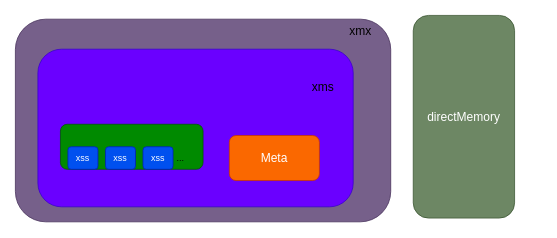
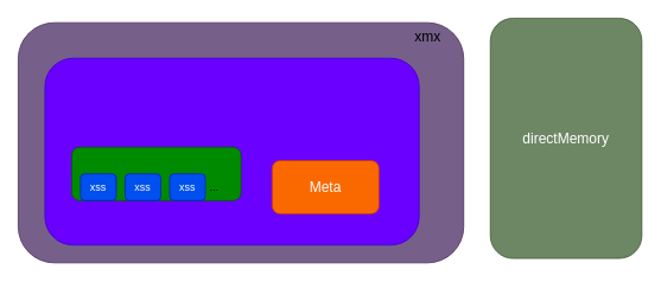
  <mxCell id="0" />
  <mxCell id="1" parent="0" />
  <mxCell id="2" value="" style="rounded=1;whiteSpace=wrap;html=1;fillColor=#76608a;strokeColor=#432D57;fontColor=#ffffff;" vertex="1" parent="1"><mxGeometry x="20" y="25" width="500" height="270" as="geometry" /></mxCell>
  <mxCell id="3" value="" style="rounded=1;whiteSpace=wrap;html=1;fillColor=#6a00ff;strokeColor=#3700CC;fontColor=#ffffff;" vertex="1" parent="1"><mxGeometry x="50" y="65" width="420" height="210" as="geometry" /></mxCell>
  <mxCell id="4" value="&lt;font style=&quot;font-size: 16px&quot;&gt;xmx&lt;/font&gt;" style="text;html=1;strokeColor=none;fillColor=none;align=center;verticalAlign=middle;whiteSpace=wrap;rounded=0;" vertex="1" parent="1"><mxGeometry x="460" y="30" width="40" height="20" as="geometry" /></mxCell>
- <mxCell id="5" value="&lt;font style=&quot;font-size: 16px&quot;&gt;xms&lt;/font&gt;" style="text;html=1;strokeColor=none;fillColor=none;align=center;verticalAlign=middle;whiteSpace=wrap;rounded=0;" vertex="1" parent="1"><mxGeometry x="410" y="105" width="40" height="20" as="geometry" /></mxCell>
  <mxCell id="6" value="" style="rounded=1;whiteSpace=wrap;html=1;fillColor=#008a00;strokeColor=#005700;fontColor=#ffffff;" vertex="1" parent="1"><mxGeometry x="80" y="165" width="190" height="60" as="geometry" /></mxCell>
  <mxCell id="7" value="&lt;font style=&quot;font-size: 16px&quot;&gt;Meta&lt;/font&gt;" style="rounded=1;whiteSpace=wrap;html=1;fillColor=#fa6800;strokeColor=#C73500;fontColor=#ffffff;" vertex="1" parent="1"><mxGeometry x="305" y="180" width="120" height="60" as="geometry" /></mxCell>
  <mxCell id="8" value="xss" style="rounded=1;whiteSpace=wrap;html=1;fillColor=#0050ef;strokeColor=#001DBC;fontColor=#ffffff;" vertex="1" parent="1"><mxGeometry x="90" y="195" width="40" height="30" as="geometry" /></mxCell>
  <mxCell id="9" value="xss" style="rounded=1;whiteSpace=wrap;html=1;fillColor=#0050ef;strokeColor=#001DBC;fontColor=#ffffff;" vertex="1" parent="1"><mxGeometry x="190" y="195" width="40" height="30" as="geometry" /></mxCell>
  <mxCell id="10" value="..." style="text;html=1;strokeColor=none;fillColor=none;align=center;verticalAlign=middle;whiteSpace=wrap;rounded=0;fontColor=#000000;" vertex="1" parent="1"><mxGeometry x="220" y="200" width="40" height="20" as="geometry" /></mxCell>
  <mxCell id="11" value="xss" style="rounded=1;whiteSpace=wrap;html=1;fillColor=#0050ef;strokeColor=#001DBC;fontColor=#ffffff;" vertex="1" parent="1"><mxGeometry x="140" y="195" width="40" height="30" as="geometry" /></mxCell>
- <mxCell id="12" value="&lt;font style=&quot;font-size: 16px&quot;&gt;directMemory&lt;/font&gt;" style="rounded=1;whiteSpace=wrap;html=1;fillColor=#6d8764;strokeColor=#3A5431;fontColor=#ffffff;" vertex="1" parent="1"><mxGeometry x="550" y="20" width="135" height="270" as="geometry" /></mxCell>
+ <mxCell id="12" value="&lt;font style=&quot;font-size: 16px&quot;&gt;directMemory&lt;/font&gt;" style="rounded=1;whiteSpace=wrap;html=1;fillColor=#6d8764;strokeColor=#3A5431;fontColor=#ffffff;" vertex="1" parent="1"><mxGeometry x="550" y="20" width="170" height="270" as="geometry" /></mxCell>
